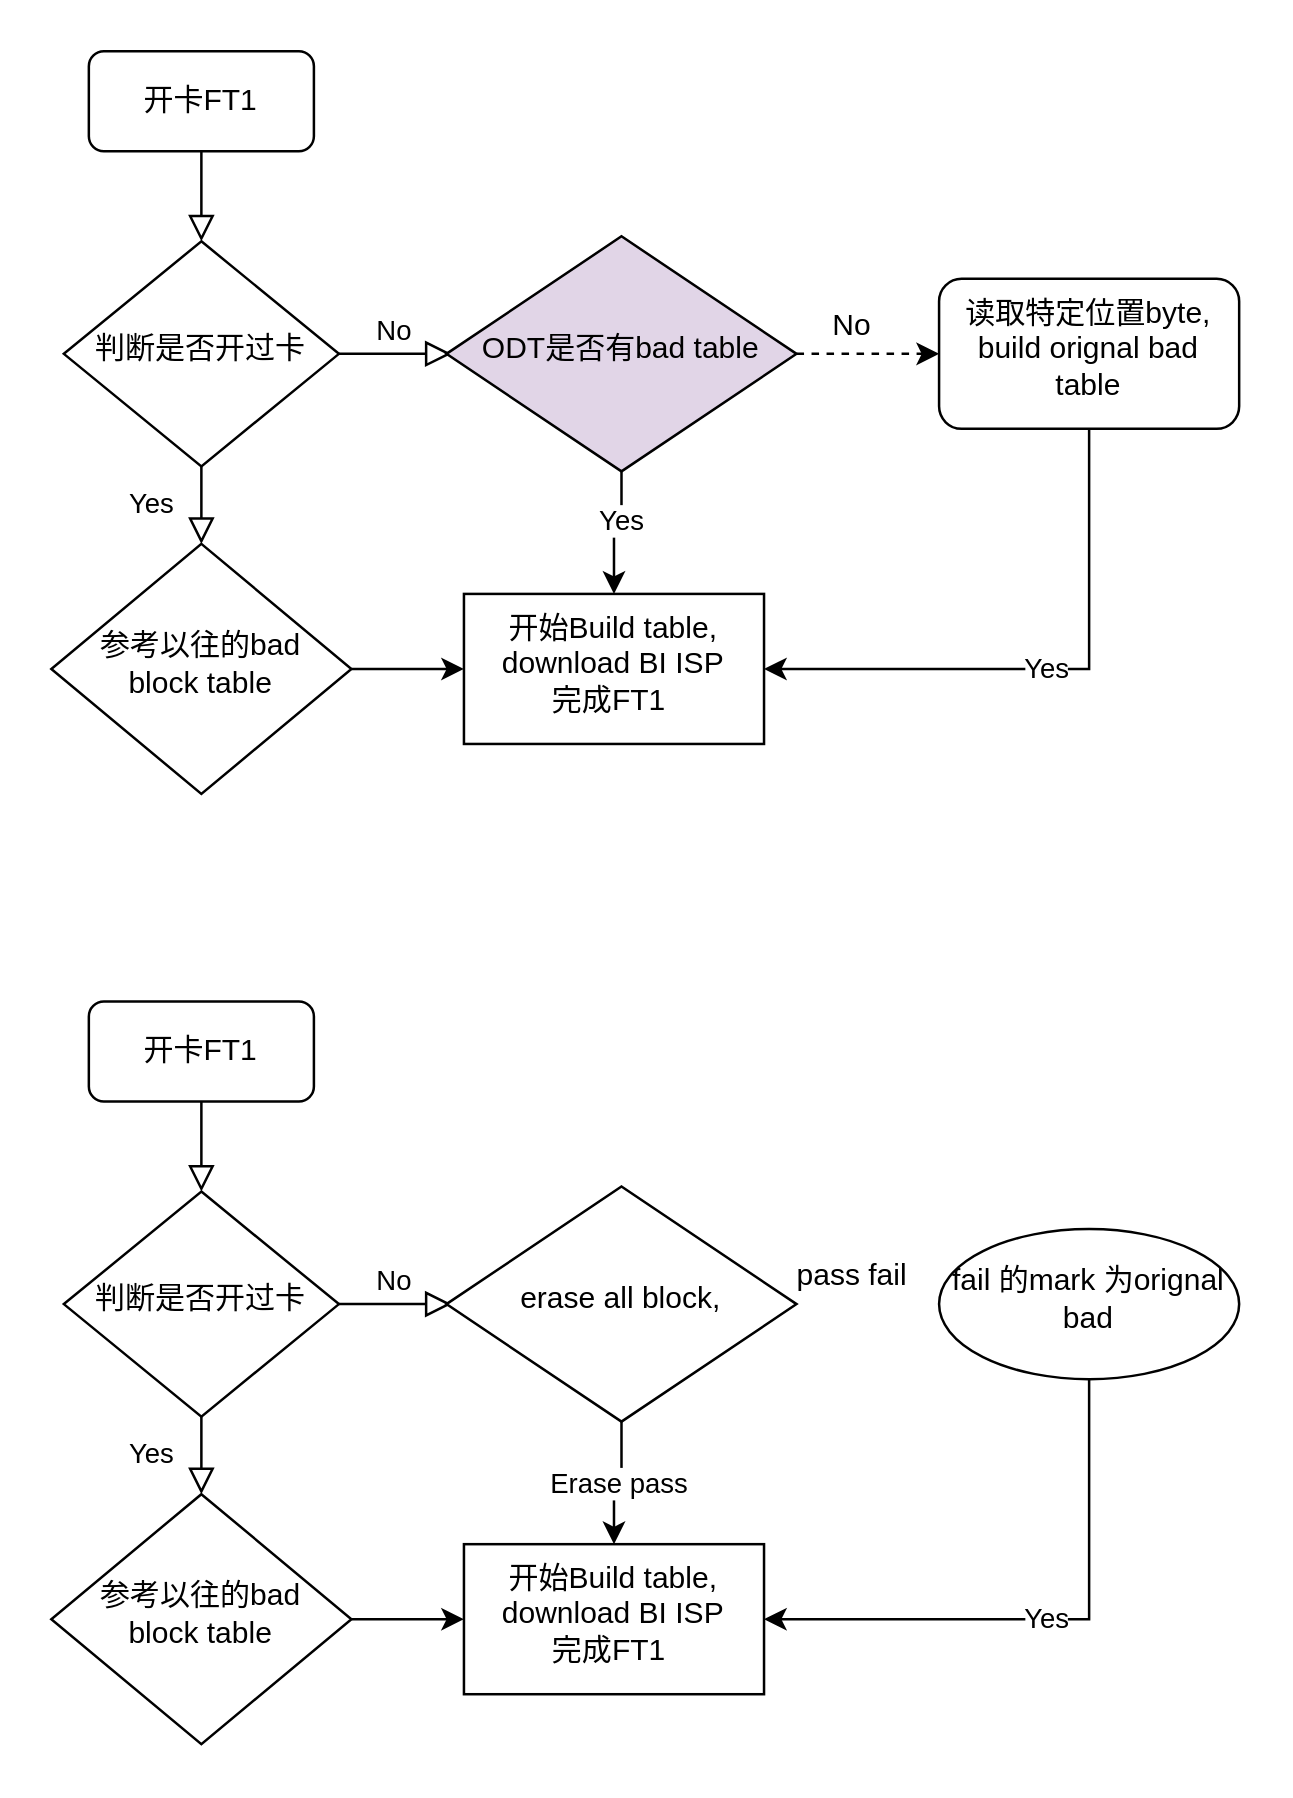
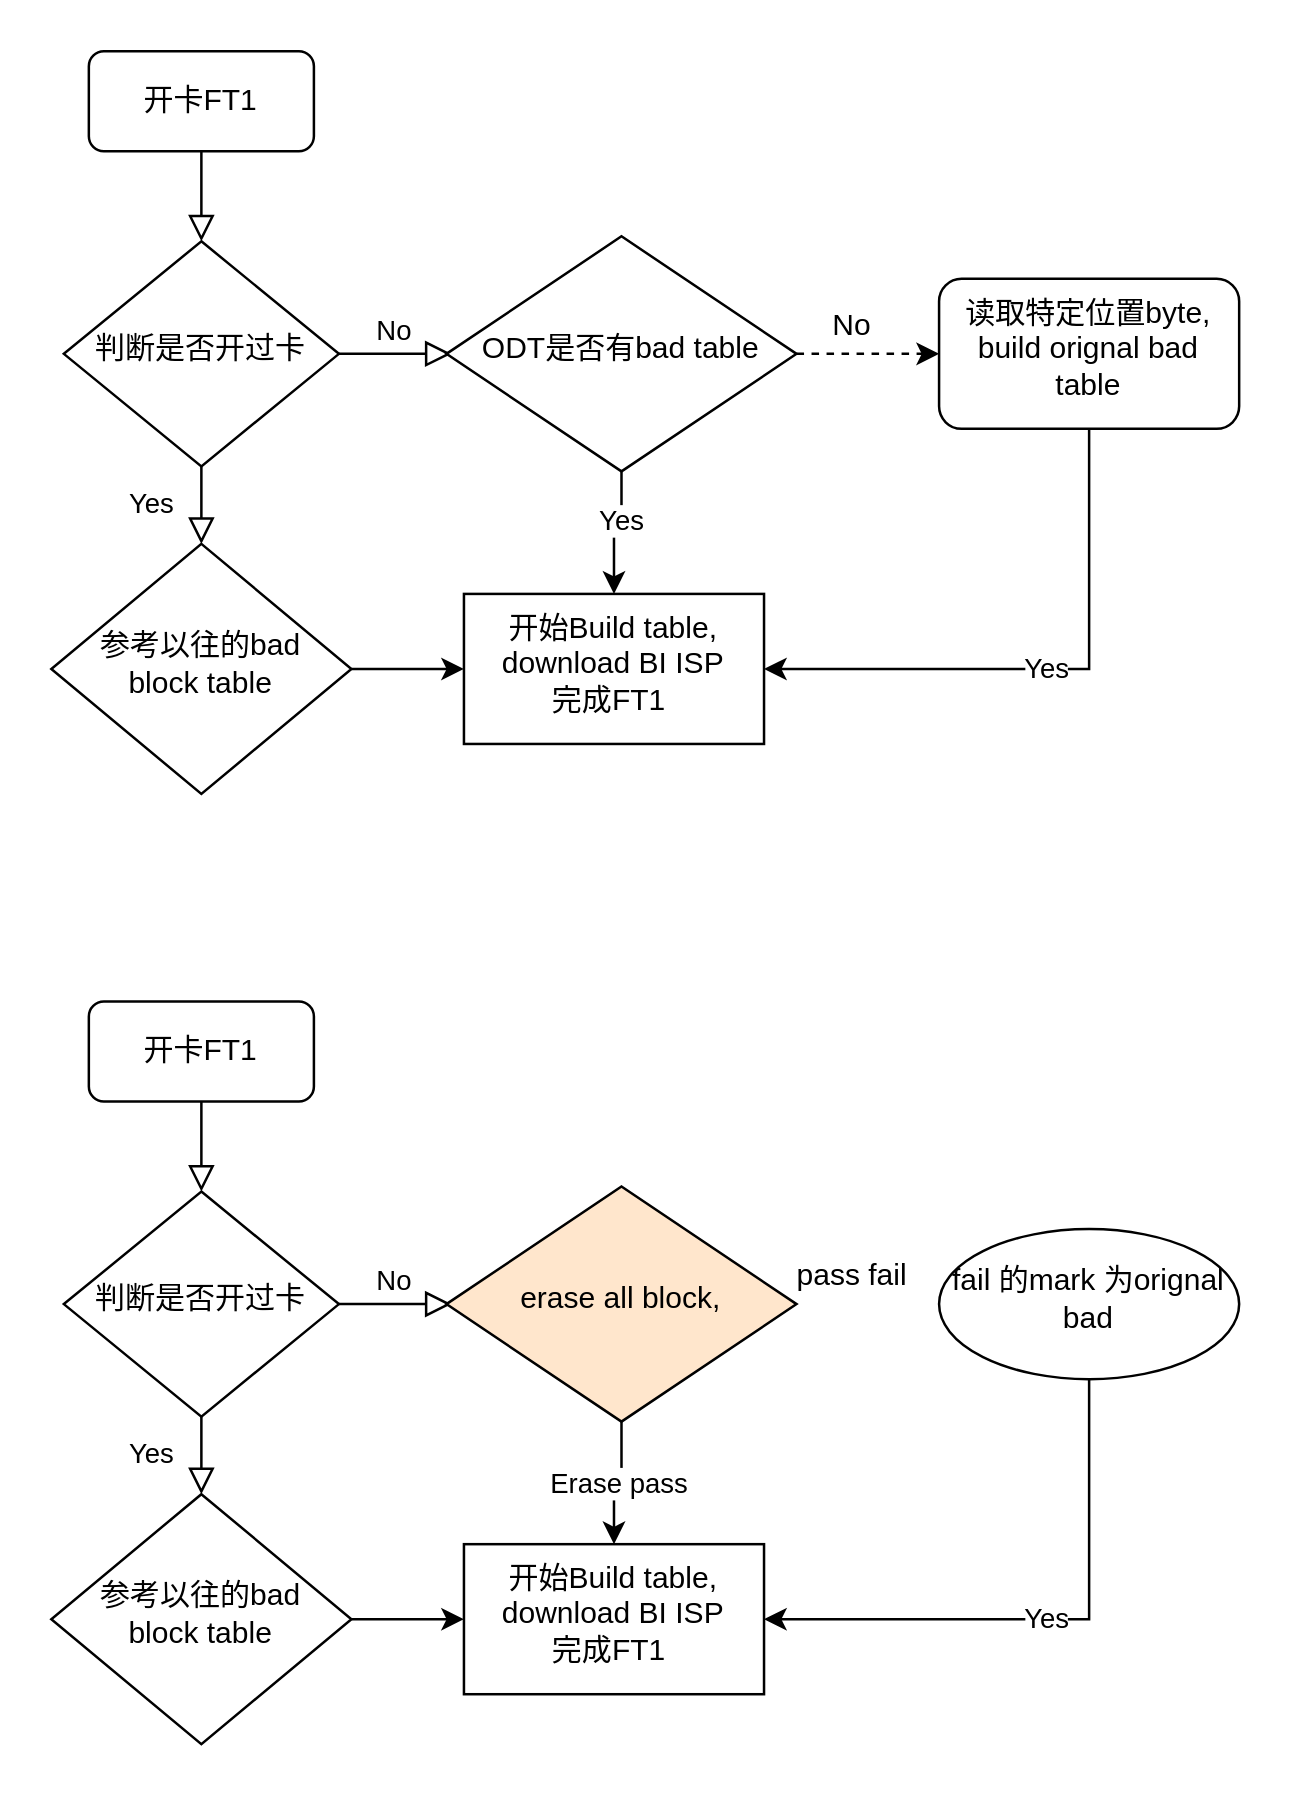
  <mxCell id="0" />
  <mxCell id="1" parent="0" />
  <mxCell id="2" value="" style="rounded=0;html=1;jettySize=auto;orthogonalLoop=1;fontSize=11;endArrow=block;endFill=0;endSize=8;strokeWidth=1;shadow=0;labelBackgroundColor=none;edgeStyle=orthogonalEdgeStyle;" parent="1" source="3" target="6" edge="1"><mxGeometry relative="1" as="geometry" /></mxCell>
  <mxCell id="3" value="开卡FT1" style="rounded=1;whiteSpace=wrap;html=1;fontSize=12;glass=0;strokeWidth=1;shadow=0;" parent="1" vertex="1"><mxGeometry x="35" y="20" width="90" height="40" as="geometry" /></mxCell>
  <mxCell id="4" value="Yes" style="rounded=0;html=1;jettySize=auto;orthogonalLoop=1;fontSize=11;endArrow=block;endFill=0;endSize=8;strokeWidth=1;shadow=0;labelBackgroundColor=none;edgeStyle=orthogonalEdgeStyle;" parent="1" source="6" target="8" edge="1"><mxGeometry y="20" relative="1" as="geometry"><mxPoint as="offset" /></mxGeometry></mxCell>
  <mxCell id="5" value="No" style="edgeStyle=orthogonalEdgeStyle;rounded=0;html=1;jettySize=auto;orthogonalLoop=1;fontSize=11;endArrow=block;endFill=0;endSize=8;strokeWidth=1;shadow=0;labelBackgroundColor=none;" parent="1" source="6" edge="1"><mxGeometry y="10" relative="1" as="geometry"><mxPoint as="offset" /><mxPoint x="180" y="141" as="targetPoint" /></mxGeometry></mxCell>
  <mxCell id="6" value="判断是否开过卡" style="rhombus;whiteSpace=wrap;html=1;shadow=0;fontFamily=Helvetica;fontSize=12;align=center;strokeWidth=1;spacing=6;spacingTop=-4;" parent="1" vertex="1"><mxGeometry x="25" y="96" width="110" height="90" as="geometry" /></mxCell>
  <mxCell id="7" value="" style="edgeStyle=orthogonalEdgeStyle;rounded=0;orthogonalLoop=1;jettySize=auto;html=1;" edge="1" parent="1" source="8" target="16"><mxGeometry relative="1" as="geometry" /></mxCell>
  <mxCell id="8" value="参考以往的bad block table" style="rhombus;whiteSpace=wrap;html=1;shadow=0;fontFamily=Helvetica;fontSize=12;align=center;strokeWidth=1;spacing=6;spacingTop=-4;" parent="1" vertex="1"><mxGeometry x="20" y="217" width="120" height="100" as="geometry" /></mxCell>
  <mxCell id="9" value="" style="edgeStyle=orthogonalEdgeStyle;rounded=0;orthogonalLoop=1;jettySize=auto;html=1;dashed=1;" edge="1" parent="1" source="12" target="14"><mxGeometry relative="1" as="geometry" /></mxCell>
  <mxCell id="10" value="" style="edgeStyle=orthogonalEdgeStyle;rounded=0;orthogonalLoop=1;jettySize=auto;html=1;" edge="1" parent="1" source="12" target="16"><mxGeometry relative="1" as="geometry" /></mxCell>
  <mxCell id="11" value="Yes" style="edgeLabel;html=1;align=center;verticalAlign=middle;resizable=0;points=[];" vertex="1" connectable="0" parent="10"><mxGeometry x="-0.263" y="-1" relative="1" as="geometry"><mxPoint as="offset" /></mxGeometry></mxCell>
- <mxCell id="12" value="ODT是否有bad table" style="rhombus;whiteSpace=wrap;html=1;shadow=0;fontFamily=Helvetica;fontSize=12;align=center;strokeWidth=1;spacing=6;spacingTop=-4;fillColor=#e1d5e7;" vertex="1" parent="1"><mxGeometry x="178" y="94" width="140" height="94" as="geometry" /></mxCell>
+ <mxCell id="12" value="ODT是否有bad table" style="rhombus;whiteSpace=wrap;html=1;shadow=0;fontFamily=Helvetica;fontSize=12;align=center;strokeWidth=1;spacing=6;spacingTop=-4;" vertex="1" parent="1"><mxGeometry x="178" y="94" width="140" height="94" as="geometry" /></mxCell>
  <mxCell id="13" value="Yes" style="edgeStyle=orthogonalEdgeStyle;rounded=0;orthogonalLoop=1;jettySize=auto;html=1;entryX=1;entryY=0.5;entryDx=0;entryDy=0;" edge="1" parent="1" source="14" target="16"><mxGeometry relative="1" as="geometry"><Array as="points"><mxPoint x="435" y="267" /></Array></mxGeometry></mxCell>
  <mxCell id="14" value="读取特定位置byte, build orignal bad table" style="whiteSpace=wrap;html=1;shadow=0;strokeWidth=1;spacing=6;spacingTop=-4;rounded=1;" vertex="1" parent="1"><mxGeometry x="375" y="111" width="120" height="60" as="geometry" /></mxCell>
  <mxCell id="15" value="No" style="text;html=1;align=center;verticalAlign=middle;resizable=0;points=[];autosize=1;strokeColor=none;fillColor=none;" vertex="1" parent="1"><mxGeometry x="325" y="120" width="30" height="20" as="geometry" /></mxCell>
  <mxCell id="16" value="开始Build table, download BI ISP&lt;br&gt;完成FT1&amp;nbsp;" style="whiteSpace=wrap;html=1;shadow=0;strokeWidth=1;spacing=6;spacingTop=-4;" vertex="1" parent="1"><mxGeometry x="185" y="237" width="120" height="60" as="geometry" /></mxCell>
  <mxCell id="17" value="" style="rounded=0;html=1;jettySize=auto;orthogonalLoop=1;fontSize=11;endArrow=block;endFill=0;endSize=8;strokeWidth=1;shadow=0;labelBackgroundColor=none;edgeStyle=orthogonalEdgeStyle;" edge="1" parent="1" source="18" target="21"><mxGeometry relative="1" as="geometry" /></mxCell>
  <mxCell id="18" value="开卡FT1" style="rounded=1;whiteSpace=wrap;html=1;fontSize=12;glass=0;strokeWidth=1;shadow=0;" vertex="1" parent="1"><mxGeometry x="35" y="400" width="90" height="40" as="geometry" /></mxCell>
  <mxCell id="19" value="Yes" style="rounded=0;html=1;jettySize=auto;orthogonalLoop=1;fontSize=11;endArrow=block;endFill=0;endSize=8;strokeWidth=1;shadow=0;labelBackgroundColor=none;edgeStyle=orthogonalEdgeStyle;" edge="1" parent="1" source="21" target="23"><mxGeometry y="20" relative="1" as="geometry"><mxPoint as="offset" /></mxGeometry></mxCell>
  <mxCell id="20" value="No" style="edgeStyle=orthogonalEdgeStyle;rounded=0;html=1;jettySize=auto;orthogonalLoop=1;fontSize=11;endArrow=block;endFill=0;endSize=8;strokeWidth=1;shadow=0;labelBackgroundColor=none;" edge="1" parent="1" source="21"><mxGeometry y="10" relative="1" as="geometry"><mxPoint as="offset" /><mxPoint x="180" y="521" as="targetPoint" /></mxGeometry></mxCell>
  <mxCell id="21" value="判断是否开过卡" style="rhombus;whiteSpace=wrap;html=1;shadow=0;fontFamily=Helvetica;fontSize=12;align=center;strokeWidth=1;spacing=6;spacingTop=-4;" vertex="1" parent="1"><mxGeometry x="25" y="476" width="110" height="90" as="geometry" /></mxCell>
  <mxCell id="22" value="" style="edgeStyle=orthogonalEdgeStyle;rounded=0;orthogonalLoop=1;jettySize=auto;html=1;" edge="1" parent="1" source="23" target="29"><mxGeometry relative="1" as="geometry" /></mxCell>
  <mxCell id="23" value="参考以往的bad block table" style="rhombus;whiteSpace=wrap;html=1;shadow=0;fontFamily=Helvetica;fontSize=12;align=center;strokeWidth=1;spacing=6;spacingTop=-4;" vertex="1" parent="1"><mxGeometry x="20" y="597" width="120" height="100" as="geometry" /></mxCell>
  <mxCell id="24" value="Erase pass&lt;br&gt;" style="edgeStyle=orthogonalEdgeStyle;rounded=0;orthogonalLoop=1;jettySize=auto;html=1;" edge="1" parent="1" source="25" target="29"><mxGeometry relative="1" as="geometry" /></mxCell>
- <mxCell id="25" value="erase all block," style="rhombus;whiteSpace=wrap;html=1;shadow=0;fontFamily=Helvetica;fontSize=12;align=center;strokeWidth=1;spacing=6;spacingTop=-4;" vertex="1" parent="1"><mxGeometry x="178" y="474" width="140" height="94" as="geometry" /></mxCell>
+ <mxCell id="25" value="erase all block," style="rhombus;whiteSpace=wrap;html=1;shadow=0;fontFamily=Helvetica;fontSize=12;align=center;strokeWidth=1;spacing=6;spacingTop=-4;fillColor=#ffe6cc;" vertex="1" parent="1"><mxGeometry x="178" y="474" width="140" height="94" as="geometry" /></mxCell>
  <mxCell id="26" value="Yes" style="edgeStyle=orthogonalEdgeStyle;rounded=0;orthogonalLoop=1;jettySize=auto;html=1;entryX=1;entryY=0.5;entryDx=0;entryDy=0;" edge="1" parent="1" source="27" target="29"><mxGeometry relative="1" as="geometry"><Array as="points"><mxPoint x="435" y="647" /></Array></mxGeometry></mxCell>
  <mxCell id="27" value="fail 的mark 为orignal bad" style="ellipse;whiteSpace=wrap;html=1;shadow=0;strokeWidth=1;spacing=6;spacingTop=-4;fontSize=12;" vertex="1" parent="1"><mxGeometry x="375" y="491" width="120" height="60" as="geometry" /></mxCell>
  <mxCell id="28" value="pass fail" style="text;html=1;align=center;verticalAlign=middle;resizable=0;points=[];autosize=1;strokeColor=none;fillColor=none;" vertex="1" parent="1"><mxGeometry x="310" y="500" width="60" height="20" as="geometry" /></mxCell>
  <mxCell id="29" value="开始Build table, download BI ISP&lt;br&gt;完成FT1&amp;nbsp;" style="whiteSpace=wrap;html=1;shadow=0;strokeWidth=1;spacing=6;spacingTop=-4;" vertex="1" parent="1"><mxGeometry x="185" y="617" width="120" height="60" as="geometry" /></mxCell>
